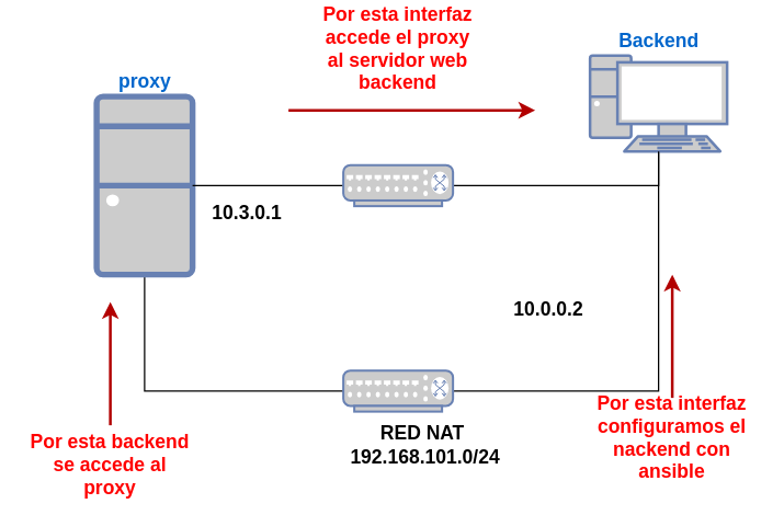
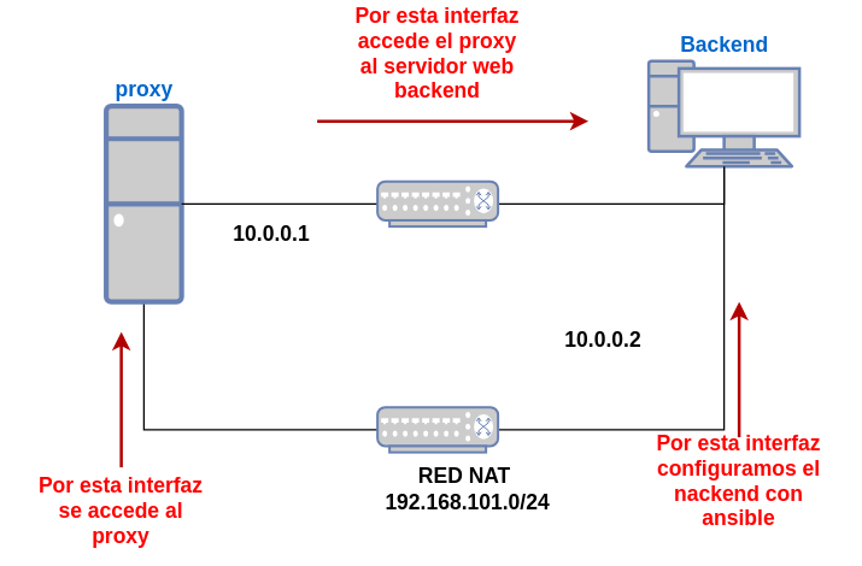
  <mxCell id="0" />
  <mxCell id="1" parent="0" />
  <mxCell id="2" value="" style="edgeStyle=orthogonalEdgeStyle;rounded=0;orthogonalLoop=1;jettySize=auto;html=1;endArrow=none;endFill=0;" edge="1" parent="1" source="4" target="5"><mxGeometry relative="1" as="geometry"><mxPoint x="160" y="285" as="targetPoint" /></mxGeometry></mxCell>
  <mxCell id="3" value="" style="edgeStyle=orthogonalEdgeStyle;rounded=0;orthogonalLoop=1;jettySize=auto;html=1;endArrow=none;endFill=0;" edge="1" parent="1" source="4" target="6"><mxGeometry relative="1" as="geometry"><mxPoint x="400" y="285" as="targetPoint" /></mxGeometry></mxCell>
  <mxCell id="4" value="" style="fontColor=#0066CC;verticalAlign=top;verticalLabelPosition=bottom;labelPosition=center;align=center;html=1;outlineConnect=0;fillColor=#CCCCCC;strokeColor=#6881B3;gradientColor=none;gradientDirection=north;strokeWidth=2;shape=mxgraph.networks.switch;" parent="1" vertex="1"><mxGeometry x="250" y="270" width="80" height="30" as="geometry" /></mxCell>
- <mxCell id="5" value="&lt;font size=&quot;1&quot;&gt;&lt;b style=&quot;font-size: 14px;&quot;&gt;proxy&lt;/b&gt;&lt;/font&gt;" style="fontColor=#0066CC;verticalAlign=bottom;verticalLabelPosition=top;labelPosition=center;align=center;html=1;outlineConnect=0;fillColor=#CCCCCC;strokeColor=#6881B3;gradientColor=none;gradientDirection=north;strokeWidth=2;shape=mxgraph.networks.desktop_pc;" parent="1" vertex="1"><mxGeometry x="70" y="70" width="70" height="130" as="geometry" /></mxCell>
+ <mxCell id="5" value="&lt;font size=&quot;1&quot;&gt;&lt;b style=&quot;font-size: 14px;&quot;&gt;proxy&lt;/b&gt;&lt;/font&gt;" style="fontColor=#0066CC;verticalAlign=bottom;verticalLabelPosition=top;labelPosition=center;align=center;html=1;outlineConnect=0;fillColor=#CCCCCC;strokeColor=#6881B3;gradientColor=none;gradientDirection=north;strokeWidth=2;shape=mxgraph.networks.desktop_pc;" parent="1" vertex="1"><mxGeometry x="70" y="70" width="50" height="130" as="geometry" /></mxCell>
  <mxCell id="6" value="&lt;font size=&quot;1&quot;&gt;&lt;b style=&quot;font-size: 14px;&quot;&gt;Backend&lt;/b&gt;&lt;/font&gt;" style="fontColor=#0066CC;verticalAlign=bottom;verticalLabelPosition=top;labelPosition=center;align=center;html=1;outlineConnect=0;fillColor=#CCCCCC;strokeColor=#6881B3;gradientColor=none;gradientDirection=north;strokeWidth=2;shape=mxgraph.networks.pc;" parent="1" vertex="1"><mxGeometry x="430" y="40" width="100" height="70" as="geometry" /></mxCell>
  <mxCell id="7" value="" style="edgeStyle=orthogonalEdgeStyle;rounded=0;orthogonalLoop=1;jettySize=auto;html=1;endArrow=none;endFill=0;exitX=0;exitY=0.5;exitDx=0;exitDy=0;exitPerimeter=0;" parent="1" source="9" target="5" edge="1"><mxGeometry relative="1" as="geometry"><Array as="points"><mxPoint x="230" y="135" /></Array></mxGeometry></mxCell>
  <mxCell id="8" value="" style="edgeStyle=orthogonalEdgeStyle;rounded=0;orthogonalLoop=1;jettySize=auto;html=1;endArrow=none;endFill=0;" edge="1" parent="1" source="9" target="6"><mxGeometry relative="1" as="geometry" /></mxCell>
  <mxCell id="9" value="" style="fontColor=#0066CC;verticalAlign=top;verticalLabelPosition=bottom;labelPosition=center;align=center;html=1;outlineConnect=0;fillColor=#CCCCCC;strokeColor=#6881B3;gradientColor=none;gradientDirection=north;strokeWidth=2;shape=mxgraph.networks.switch;" parent="1" vertex="1"><mxGeometry x="250" y="120" width="80" height="30" as="geometry" /></mxCell>
  <mxCell id="10" value="&lt;font size=&quot;1&quot;&gt;&lt;b style=&quot;font-size: 14px;&quot;&gt;RED NAT&amp;nbsp;&lt;/b&gt;&lt;/font&gt;&lt;div&gt;&lt;font size=&quot;1&quot;&gt;&lt;b style=&quot;font-size: 14px;&quot;&gt;192.168.101.0/24&lt;/b&gt;&lt;/font&gt;&lt;/div&gt;" style="text;strokeColor=none;align=center;fillColor=none;html=1;verticalAlign=middle;whiteSpace=wrap;rounded=0;" parent="1" vertex="1"><mxGeometry x="235" y="309" width="150" height="30" as="geometry" /></mxCell>
- <mxCell id="11" value="&lt;font style=&quot;font-size: 14px;&quot;&gt;&lt;b&gt;10.3.0.1&lt;/b&gt;&lt;/font&gt;" style="text;html=1;whiteSpace=wrap;strokeColor=none;fillColor=none;align=center;verticalAlign=middle;rounded=0;" vertex="1" parent="1"><mxGeometry x="150" y="140" width="60" height="30" as="geometry" /></mxCell>
+ <mxCell id="11" value="&lt;font style=&quot;font-size: 14px;&quot;&gt;&lt;b&gt;10.0.0.1&lt;/b&gt;&lt;/font&gt;" style="text;html=1;whiteSpace=wrap;strokeColor=none;fillColor=none;align=center;verticalAlign=middle;rounded=0;" vertex="1" parent="1"><mxGeometry x="150" y="140" width="60" height="30" as="geometry" /></mxCell>
  <mxCell id="12" value="&lt;font style=&quot;font-size: 14px;&quot;&gt;&lt;b&gt;10.0.0.2&lt;/b&gt;&lt;/font&gt;" style="text;html=1;whiteSpace=wrap;strokeColor=none;fillColor=none;align=center;verticalAlign=middle;rounded=0;" vertex="1" parent="1"><mxGeometry x="370" y="210" width="60" height="30" as="geometry" /></mxCell>
  <mxCell id="13" value="" style="edgeStyle=none;orthogonalLoop=1;jettySize=auto;html=1;rounded=0;fillColor=#e51400;strokeColor=#B20000;strokeWidth=2;" edge="1" parent="1"><mxGeometry width="80" relative="1" as="geometry"><mxPoint x="80" y="310" as="sourcePoint" /><mxPoint x="80" y="220" as="targetPoint" /><Array as="points" /></mxGeometry></mxCell>
- <mxCell id="14" value="&lt;font style=&quot;font-size: 14px;&quot;&gt;&lt;b&gt;Por esta backend se accede al proxy&lt;/b&gt;&lt;/font&gt;" style="text;html=1;whiteSpace=wrap;strokeColor=none;fillColor=none;align=center;verticalAlign=middle;rounded=0;fontColor=#FF0000;" vertex="1" parent="1"><mxGeometry x="20" y="324" width="120" height="30" as="geometry" /></mxCell>
+ <mxCell id="14" value="&lt;font style=&quot;font-size: 14px;&quot;&gt;&lt;b&gt;Por esta interfaz se accede al proxy&lt;/b&gt;&lt;/font&gt;" style="text;html=1;whiteSpace=wrap;strokeColor=none;fillColor=none;align=center;verticalAlign=middle;rounded=0;fontColor=#FF0000;" vertex="1" parent="1"><mxGeometry x="20" y="324" width="120" height="30" as="geometry" /></mxCell>
  <mxCell id="15" value="" style="edgeStyle=none;orthogonalLoop=1;jettySize=auto;html=1;rounded=0;fillColor=#e51400;strokeColor=#B20000;strokeWidth=2;" edge="1" parent="1"><mxGeometry width="80" relative="1" as="geometry"><mxPoint x="490" y="290" as="sourcePoint" /><mxPoint x="490" y="200" as="targetPoint" /><Array as="points" /></mxGeometry></mxCell>
  <mxCell id="16" value="&lt;font style=&quot;font-size: 14px;&quot;&gt;&lt;b&gt;Por esta interfaz configuramos el nackend con ansible&lt;/b&gt;&lt;/font&gt;" style="text;html=1;whiteSpace=wrap;strokeColor=none;fillColor=none;align=center;verticalAlign=middle;rounded=0;fontColor=#FF0000;" vertex="1" parent="1"><mxGeometry x="430" y="304" width="120" height="30" as="geometry" /></mxCell>
  <mxCell id="17" value="" style="edgeStyle=none;orthogonalLoop=1;jettySize=auto;html=1;rounded=0;fillColor=#e51400;strokeColor=#B20000;strokeWidth=2;" edge="1" parent="1"><mxGeometry width="80" relative="1" as="geometry"><mxPoint x="210" y="80" as="sourcePoint" /><mxPoint x="390" y="80" as="targetPoint" /><Array as="points" /></mxGeometry></mxCell>
  <mxCell id="18" value="&lt;font style=&quot;font-size: 14px;&quot;&gt;&lt;b&gt;Por esta interfaz accede el proxy al servidor web backend&lt;/b&gt;&lt;/font&gt;" style="text;html=1;whiteSpace=wrap;strokeColor=none;fillColor=none;align=center;verticalAlign=middle;rounded=0;fontColor=#FF0000;" vertex="1" parent="1"><mxGeometry x="230" y="20" width="120" height="30" as="geometry" /></mxCell>
